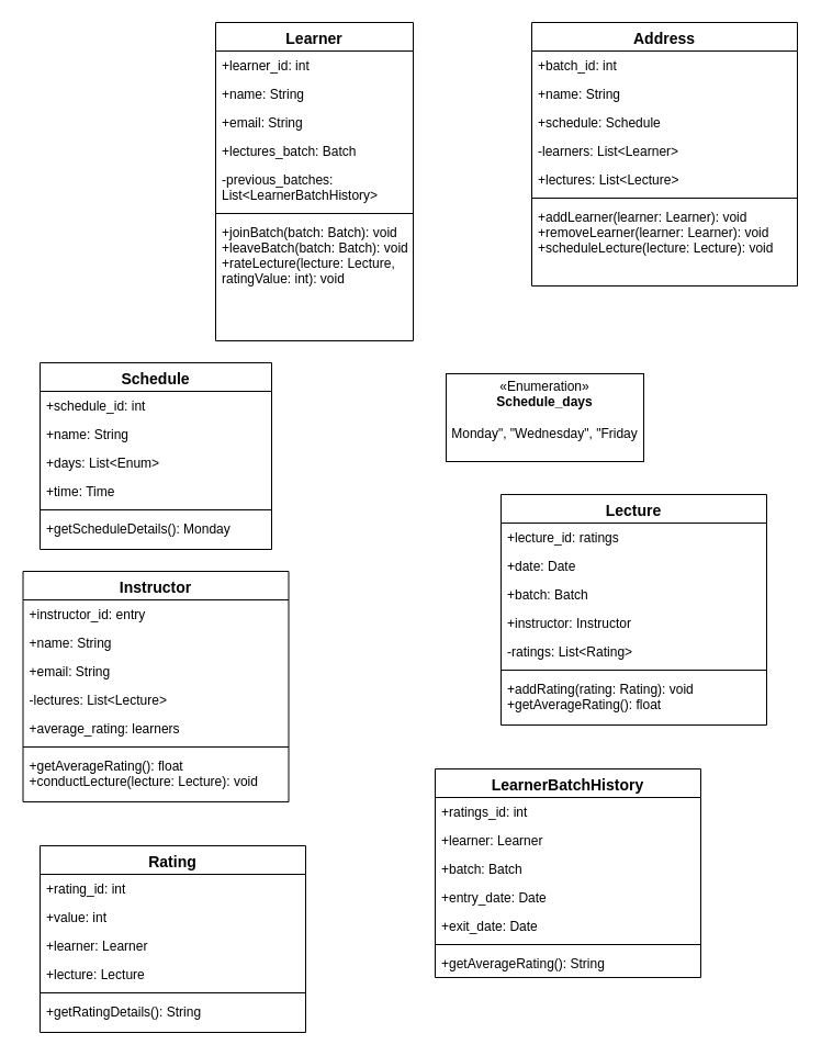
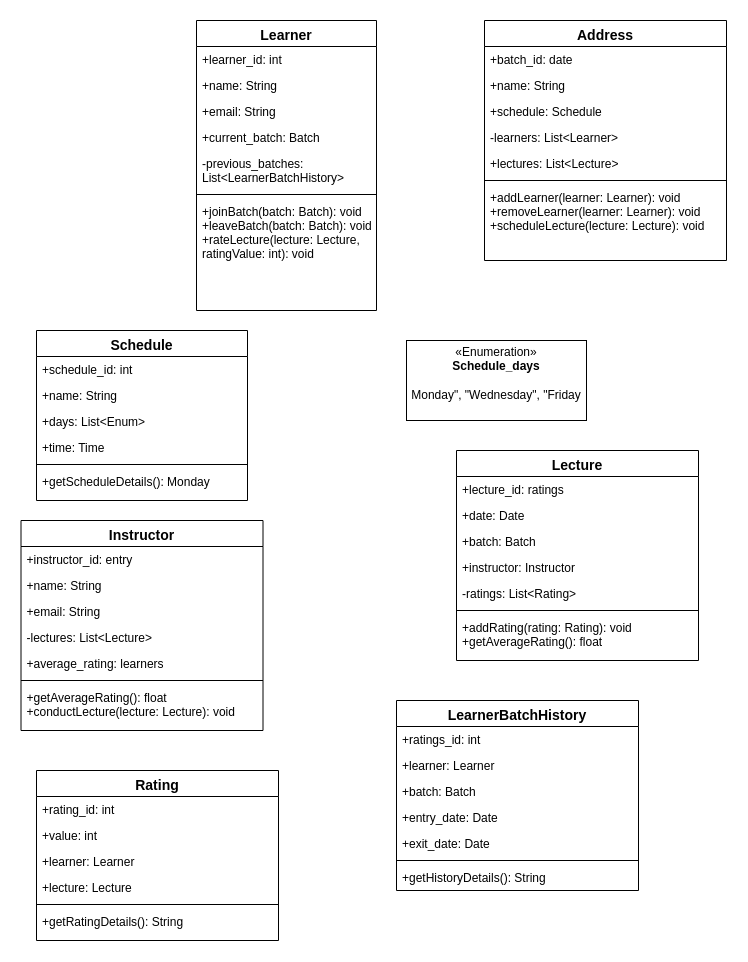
  <mxCell id="0" />
  <mxCell id="1" parent="0" />
  <mxCell id="2" value="Learner" style="swimlane;fontStyle=1;align=center;verticalAlign=top;childLayout=stackLayout;horizontal=1;startSize=26;horizontalStack=0;resizeParent=1;resizeLast=0;collapsible=1;marginBottom=0;rounded=0;shadow=0;strokeWidth=1;fontSize=14;" parent="1" vertex="1"><mxGeometry x="196" y="20" width="180" height="290" as="geometry"><mxRectangle x="230" y="140" width="160" height="26" as="alternateBounds" /></mxGeometry></mxCell>
  <mxCell id="3" value="+learner_id: int" style="text;align=left;verticalAlign=top;spacingLeft=4;spacingRight=4;overflow=hidden;rotatable=0;points=[[0,0.5],[1,0.5]];portConstraint=eastwest;" parent="2" vertex="1"><mxGeometry y="26" width="180" height="26" as="geometry" /></mxCell>
  <mxCell id="4" value="+name: String" style="text;align=left;verticalAlign=top;spacingLeft=4;spacingRight=4;overflow=hidden;rotatable=0;points=[[0,0.5],[1,0.5]];portConstraint=eastwest;rounded=0;shadow=0;html=0;" parent="2" vertex="1"><mxGeometry y="52" width="180" height="26" as="geometry" /></mxCell>
  <mxCell id="5" value="+email: String" style="text;align=left;verticalAlign=top;spacingLeft=4;spacingRight=4;overflow=hidden;rotatable=0;points=[[0,0.5],[1,0.5]];portConstraint=eastwest;rounded=0;shadow=0;html=0;" parent="2" vertex="1"><mxGeometry y="78" width="180" height="26" as="geometry" /></mxCell>
- <mxCell id="6" value="+lectures_batch: Batch" style="text;align=left;verticalAlign=top;spacingLeft=4;spacingRight=4;overflow=hidden;rotatable=0;points=[[0,0.5],[1,0.5]];portConstraint=eastwest;rounded=0;shadow=0;html=0;" vertex="1" parent="2"><mxGeometry y="104" width="180" height="26" as="geometry" /></mxCell>
+ <mxCell id="6" value="+current_batch: Batch" style="text;align=left;verticalAlign=top;spacingLeft=4;spacingRight=4;overflow=hidden;rotatable=0;points=[[0,0.5],[1,0.5]];portConstraint=eastwest;rounded=0;shadow=0;html=0;" vertex="1" parent="2"><mxGeometry y="104" width="180" height="26" as="geometry" /></mxCell>
  <mxCell id="7" value="-previous_batches: &#10;List&lt;LearnerBatchHistory&gt;" style="text;align=left;verticalAlign=top;spacingLeft=4;spacingRight=4;overflow=hidden;rotatable=0;points=[[0,0.5],[1,0.5]];portConstraint=eastwest;rounded=0;shadow=0;html=0;" vertex="1" parent="2"><mxGeometry y="130" width="180" height="40" as="geometry" /></mxCell>
  <mxCell id="8" value="" style="line;html=1;strokeWidth=1;align=left;verticalAlign=middle;spacingTop=-1;spacingLeft=3;spacingRight=3;rotatable=0;labelPosition=right;points=[];portConstraint=eastwest;" parent="2" vertex="1"><mxGeometry y="170" width="180" height="8" as="geometry" /></mxCell>
  <mxCell id="9" value="+joinBatch(batch: Batch): void&#10;+leaveBatch(batch: Batch): void&#10;+rateLecture(lecture: Lecture,&#10;ratingValue: int): void" style="text;align=left;verticalAlign=top;spacingLeft=4;spacingRight=4;overflow=hidden;rotatable=0;points=[[0,0.5],[1,0.5]];portConstraint=eastwest;" parent="2" vertex="1"><mxGeometry y="178" width="180" height="72" as="geometry" /></mxCell>
  <mxCell id="10" value="Address" style="swimlane;fontStyle=1;align=center;verticalAlign=top;childLayout=stackLayout;horizontal=1;startSize=26;horizontalStack=0;resizeParent=1;resizeLast=0;collapsible=1;marginBottom=0;rounded=0;shadow=0;strokeWidth=1;fontSize=14;" parent="1" vertex="1"><mxGeometry x="484" y="20" width="242" height="240" as="geometry"><mxRectangle x="550" y="140" width="160" height="26" as="alternateBounds" /></mxGeometry></mxCell>
- <mxCell id="11" value="+batch_id: int" style="text;align=left;verticalAlign=top;spacingLeft=4;spacingRight=4;overflow=hidden;rotatable=0;points=[[0,0.5],[1,0.5]];portConstraint=eastwest;" parent="10" vertex="1"><mxGeometry y="26" width="242" height="26" as="geometry" /></mxCell>
+ <mxCell id="11" value="+batch_id: date" style="text;align=left;verticalAlign=top;spacingLeft=4;spacingRight=4;overflow=hidden;rotatable=0;points=[[0,0.5],[1,0.5]];portConstraint=eastwest;" parent="10" vertex="1"><mxGeometry y="26" width="242" height="26" as="geometry" /></mxCell>
  <mxCell id="12" value="+name: String" style="text;align=left;verticalAlign=top;spacingLeft=4;spacingRight=4;overflow=hidden;rotatable=0;points=[[0,0.5],[1,0.5]];portConstraint=eastwest;rounded=0;shadow=0;html=0;" parent="10" vertex="1"><mxGeometry y="52" width="242" height="26" as="geometry" /></mxCell>
  <mxCell id="13" value="+schedule: Schedule" style="text;align=left;verticalAlign=top;spacingLeft=4;spacingRight=4;overflow=hidden;rotatable=0;points=[[0,0.5],[1,0.5]];portConstraint=eastwest;rounded=0;shadow=0;html=0;" parent="10" vertex="1"><mxGeometry y="78" width="242" height="26" as="geometry" /></mxCell>
  <mxCell id="14" value="-learners: List&lt;Learner&gt;" style="text;align=left;verticalAlign=top;spacingLeft=4;spacingRight=4;overflow=hidden;rotatable=0;points=[[0,0.5],[1,0.5]];portConstraint=eastwest;rounded=0;shadow=0;html=0;" parent="10" vertex="1"><mxGeometry y="104" width="242" height="26" as="geometry" /></mxCell>
  <mxCell id="15" value="+lectures: List&lt;Lecture&gt;" style="text;align=left;verticalAlign=top;spacingLeft=4;spacingRight=4;overflow=hidden;rotatable=0;points=[[0,0.5],[1,0.5]];portConstraint=eastwest;rounded=0;shadow=0;html=0;" parent="10" vertex="1"><mxGeometry y="130" width="242" height="26" as="geometry" /></mxCell>
  <mxCell id="16" value="" style="line;html=1;strokeWidth=1;align=left;verticalAlign=middle;spacingTop=-1;spacingLeft=3;spacingRight=3;rotatable=0;labelPosition=right;points=[];portConstraint=eastwest;" parent="10" vertex="1"><mxGeometry y="156" width="242" height="8" as="geometry" /></mxCell>
  <mxCell id="17" value="+addLearner(learner: Learner): void&#10;+removeLearner(learner: Learner): void&#10;+scheduleLecture(lecture: Lecture): void" style="text;align=left;verticalAlign=top;spacingLeft=4;spacingRight=4;overflow=hidden;rotatable=0;points=[[0,0.5],[1,0.5]];portConstraint=eastwest;" parent="10" vertex="1"><mxGeometry y="164" width="242" height="76" as="geometry" /></mxCell>
  <mxCell id="18" value="Schedule" style="swimlane;fontStyle=1;align=center;verticalAlign=top;childLayout=stackLayout;horizontal=1;startSize=26;horizontalStack=0;resizeParent=1;resizeLast=0;collapsible=1;marginBottom=0;rounded=0;shadow=0;strokeWidth=1;fontSize=14;" vertex="1" parent="1"><mxGeometry x="36" y="330" width="211" height="170" as="geometry"><mxRectangle x="550" y="140" width="160" height="26" as="alternateBounds" /></mxGeometry></mxCell>
  <mxCell id="19" value="+schedule_id: int" style="text;align=left;verticalAlign=top;spacingLeft=4;spacingRight=4;overflow=hidden;rotatable=0;points=[[0,0.5],[1,0.5]];portConstraint=eastwest;" vertex="1" parent="18"><mxGeometry y="26" width="211" height="26" as="geometry" /></mxCell>
  <mxCell id="20" value="+name: String" style="text;align=left;verticalAlign=top;spacingLeft=4;spacingRight=4;overflow=hidden;rotatable=0;points=[[0,0.5],[1,0.5]];portConstraint=eastwest;rounded=0;shadow=0;html=0;" vertex="1" parent="18"><mxGeometry y="52" width="211" height="26" as="geometry" /></mxCell>
  <mxCell id="21" value="+days: List&lt;Enum&gt; " style="text;align=left;verticalAlign=top;spacingLeft=4;spacingRight=4;overflow=hidden;rotatable=0;points=[[0,0.5],[1,0.5]];portConstraint=eastwest;rounded=0;shadow=0;html=0;" vertex="1" parent="18"><mxGeometry y="78" width="211" height="26" as="geometry" /></mxCell>
  <mxCell id="22" value="+time: Time" style="text;align=left;verticalAlign=top;spacingLeft=4;spacingRight=4;overflow=hidden;rotatable=0;points=[[0,0.5],[1,0.5]];portConstraint=eastwest;rounded=0;shadow=0;html=0;" vertex="1" parent="18"><mxGeometry y="104" width="211" height="26" as="geometry" /></mxCell>
  <mxCell id="23" value="" style="line;html=1;strokeWidth=1;align=left;verticalAlign=middle;spacingTop=-1;spacingLeft=3;spacingRight=3;rotatable=0;labelPosition=right;points=[];portConstraint=eastwest;" vertex="1" parent="18"><mxGeometry y="130" width="211" height="8" as="geometry" /></mxCell>
  <mxCell id="24" value="+getScheduleDetails(): Monday" style="text;align=left;verticalAlign=top;spacingLeft=4;spacingRight=4;overflow=hidden;rotatable=0;points=[[0,0.5],[1,0.5]];portConstraint=eastwest;" vertex="1" parent="18"><mxGeometry y="138" width="211" height="32" as="geometry" /></mxCell>
  <mxCell id="25" value="«Enumeration»&lt;br&gt;&lt;b&gt;Schedule_days&lt;br&gt;&lt;br&gt;&lt;/b&gt;Monday&quot;, &quot;Wednesday&quot;, &quot;Friday&lt;b&gt;&lt;br&gt;&lt;br&gt;&lt;/b&gt;" style="html=1;whiteSpace=wrap;" vertex="1" parent="1"><mxGeometry x="406" y="340" width="180" height="80" as="geometry" /></mxCell>
  <mxCell id="26" value="Lecture" style="swimlane;fontStyle=1;align=center;verticalAlign=top;childLayout=stackLayout;horizontal=1;startSize=26;horizontalStack=0;resizeParent=1;resizeLast=0;collapsible=1;marginBottom=0;rounded=0;shadow=0;strokeWidth=1;fontSize=14;" vertex="1" parent="1"><mxGeometry x="456" y="450" width="242" height="210" as="geometry"><mxRectangle x="550" y="140" width="160" height="26" as="alternateBounds" /></mxGeometry></mxCell>
  <mxCell id="27" value="+lecture_id: ratings" style="text;align=left;verticalAlign=top;spacingLeft=4;spacingRight=4;overflow=hidden;rotatable=0;points=[[0,0.5],[1,0.5]];portConstraint=eastwest;" vertex="1" parent="26"><mxGeometry y="26" width="242" height="26" as="geometry" /></mxCell>
  <mxCell id="28" value="+date: Date" style="text;align=left;verticalAlign=top;spacingLeft=4;spacingRight=4;overflow=hidden;rotatable=0;points=[[0,0.5],[1,0.5]];portConstraint=eastwest;rounded=0;shadow=0;html=0;" vertex="1" parent="26"><mxGeometry y="52" width="242" height="26" as="geometry" /></mxCell>
  <mxCell id="29" value="+batch: Batch" style="text;align=left;verticalAlign=top;spacingLeft=4;spacingRight=4;overflow=hidden;rotatable=0;points=[[0,0.5],[1,0.5]];portConstraint=eastwest;rounded=0;shadow=0;html=0;" vertex="1" parent="26"><mxGeometry y="78" width="242" height="26" as="geometry" /></mxCell>
  <mxCell id="30" value="+instructor: Instructor" style="text;align=left;verticalAlign=top;spacingLeft=4;spacingRight=4;overflow=hidden;rotatable=0;points=[[0,0.5],[1,0.5]];portConstraint=eastwest;rounded=0;shadow=0;html=0;" vertex="1" parent="26"><mxGeometry y="104" width="242" height="26" as="geometry" /></mxCell>
  <mxCell id="31" value="-ratings: List&lt;Rating&gt;" style="text;align=left;verticalAlign=top;spacingLeft=4;spacingRight=4;overflow=hidden;rotatable=0;points=[[0,0.5],[1,0.5]];portConstraint=eastwest;rounded=0;shadow=0;html=0;" vertex="1" parent="26"><mxGeometry y="130" width="242" height="26" as="geometry" /></mxCell>
  <mxCell id="32" value="" style="line;html=1;strokeWidth=1;align=left;verticalAlign=middle;spacingTop=-1;spacingLeft=3;spacingRight=3;rotatable=0;labelPosition=right;points=[];portConstraint=eastwest;" vertex="1" parent="26"><mxGeometry y="156" width="242" height="8" as="geometry" /></mxCell>
  <mxCell id="33" value="+addRating(rating: Rating): void&#10;+getAverageRating(): float" style="text;align=left;verticalAlign=top;spacingLeft=4;spacingRight=4;overflow=hidden;rotatable=0;points=[[0,0.5],[1,0.5]];portConstraint=eastwest;" vertex="1" parent="26"><mxGeometry y="164" width="242" height="46" as="geometry" /></mxCell>
  <mxCell id="34" value="Instructor" style="swimlane;fontStyle=1;align=center;verticalAlign=top;childLayout=stackLayout;horizontal=1;startSize=26;horizontalStack=0;resizeParent=1;resizeLast=0;collapsible=1;marginBottom=0;rounded=0;shadow=0;strokeWidth=1;fontSize=14;" vertex="1" parent="1"><mxGeometry x="20.5" y="520" width="242" height="210" as="geometry"><mxRectangle x="550" y="140" width="160" height="26" as="alternateBounds" /></mxGeometry></mxCell>
  <mxCell id="35" value="+instructor_id: entry" style="text;align=left;verticalAlign=top;spacingLeft=4;spacingRight=4;overflow=hidden;rotatable=0;points=[[0,0.5],[1,0.5]];portConstraint=eastwest;" vertex="1" parent="34"><mxGeometry y="26" width="242" height="26" as="geometry" /></mxCell>
  <mxCell id="36" value="+name: String" style="text;align=left;verticalAlign=top;spacingLeft=4;spacingRight=4;overflow=hidden;rotatable=0;points=[[0,0.5],[1,0.5]];portConstraint=eastwest;rounded=0;shadow=0;html=0;" vertex="1" parent="34"><mxGeometry y="52" width="242" height="26" as="geometry" /></mxCell>
  <mxCell id="37" value="+email: String" style="text;align=left;verticalAlign=top;spacingLeft=4;spacingRight=4;overflow=hidden;rotatable=0;points=[[0,0.5],[1,0.5]];portConstraint=eastwest;rounded=0;shadow=0;html=0;" vertex="1" parent="34"><mxGeometry y="78" width="242" height="26" as="geometry" /></mxCell>
  <mxCell id="38" value="-lectures: List&lt;Lecture&gt;" style="text;align=left;verticalAlign=top;spacingLeft=4;spacingRight=4;overflow=hidden;rotatable=0;points=[[0,0.5],[1,0.5]];portConstraint=eastwest;rounded=0;shadow=0;html=0;" vertex="1" parent="34"><mxGeometry y="104" width="242" height="26" as="geometry" /></mxCell>
  <mxCell id="39" value="+average_rating: learners" style="text;align=left;verticalAlign=top;spacingLeft=4;spacingRight=4;overflow=hidden;rotatable=0;points=[[0,0.5],[1,0.5]];portConstraint=eastwest;rounded=0;shadow=0;html=0;" vertex="1" parent="34"><mxGeometry y="130" width="242" height="26" as="geometry" /></mxCell>
  <mxCell id="40" value="" style="line;html=1;strokeWidth=1;align=left;verticalAlign=middle;spacingTop=-1;spacingLeft=3;spacingRight=3;rotatable=0;labelPosition=right;points=[];portConstraint=eastwest;" vertex="1" parent="34"><mxGeometry y="156" width="242" height="8" as="geometry" /></mxCell>
  <mxCell id="41" value="+getAverageRating(): float&#10;+conductLecture(lecture: Lecture): void" style="text;align=left;verticalAlign=top;spacingLeft=4;spacingRight=4;overflow=hidden;rotatable=0;points=[[0,0.5],[1,0.5]];portConstraint=eastwest;" vertex="1" parent="34"><mxGeometry y="164" width="242" height="46" as="geometry" /></mxCell>
  <mxCell id="42" value="Rating" style="swimlane;fontStyle=1;align=center;verticalAlign=top;childLayout=stackLayout;horizontal=1;startSize=26;horizontalStack=0;resizeParent=1;resizeLast=0;collapsible=1;marginBottom=0;rounded=0;shadow=0;strokeWidth=1;fontSize=14;" vertex="1" parent="1"><mxGeometry x="36" y="770" width="242" height="170" as="geometry"><mxRectangle x="550" y="140" width="160" height="26" as="alternateBounds" /></mxGeometry></mxCell>
  <mxCell id="43" value="+rating_id: int" style="text;align=left;verticalAlign=top;spacingLeft=4;spacingRight=4;overflow=hidden;rotatable=0;points=[[0,0.5],[1,0.5]];portConstraint=eastwest;" vertex="1" parent="42"><mxGeometry y="26" width="242" height="26" as="geometry" /></mxCell>
  <mxCell id="44" value="+value: int" style="text;align=left;verticalAlign=top;spacingLeft=4;spacingRight=4;overflow=hidden;rotatable=0;points=[[0,0.5],[1,0.5]];portConstraint=eastwest;rounded=0;shadow=0;html=0;" vertex="1" parent="42"><mxGeometry y="52" width="242" height="26" as="geometry" /></mxCell>
  <mxCell id="45" value="+learner: Learner" style="text;align=left;verticalAlign=top;spacingLeft=4;spacingRight=4;overflow=hidden;rotatable=0;points=[[0,0.5],[1,0.5]];portConstraint=eastwest;rounded=0;shadow=0;html=0;" vertex="1" parent="42"><mxGeometry y="78" width="242" height="26" as="geometry" /></mxCell>
  <mxCell id="46" value="+lecture: Lecture" style="text;align=left;verticalAlign=top;spacingLeft=4;spacingRight=4;overflow=hidden;rotatable=0;points=[[0,0.5],[1,0.5]];portConstraint=eastwest;rounded=0;shadow=0;html=0;" vertex="1" parent="42"><mxGeometry y="104" width="242" height="26" as="geometry" /></mxCell>
  <mxCell id="47" value="" style="line;html=1;strokeWidth=1;align=left;verticalAlign=middle;spacingTop=-1;spacingLeft=3;spacingRight=3;rotatable=0;labelPosition=right;points=[];portConstraint=eastwest;" vertex="1" parent="42"><mxGeometry y="130" width="242" height="8" as="geometry" /></mxCell>
  <mxCell id="48" value="+getRatingDetails(): String" style="text;align=left;verticalAlign=top;spacingLeft=4;spacingRight=4;overflow=hidden;rotatable=0;points=[[0,0.5],[1,0.5]];portConstraint=eastwest;" vertex="1" parent="42"><mxGeometry y="138" width="242" height="32" as="geometry" /></mxCell>
  <mxCell id="49" value="LearnerBatchHistory" style="swimlane;fontStyle=1;align=center;verticalAlign=top;childLayout=stackLayout;horizontal=1;startSize=26;horizontalStack=0;resizeParent=1;resizeLast=0;collapsible=1;marginBottom=0;rounded=0;shadow=0;strokeWidth=1;fontSize=14;" vertex="1" parent="1"><mxGeometry x="396" y="700" width="242" height="190" as="geometry"><mxRectangle x="550" y="140" width="160" height="26" as="alternateBounds" /></mxGeometry></mxCell>
  <mxCell id="50" value="+ratings_id: int" style="text;align=left;verticalAlign=top;spacingLeft=4;spacingRight=4;overflow=hidden;rotatable=0;points=[[0,0.5],[1,0.5]];portConstraint=eastwest;" vertex="1" parent="49"><mxGeometry y="26" width="242" height="26" as="geometry" /></mxCell>
  <mxCell id="51" value="+learner: Learner" style="text;align=left;verticalAlign=top;spacingLeft=4;spacingRight=4;overflow=hidden;rotatable=0;points=[[0,0.5],[1,0.5]];portConstraint=eastwest;rounded=0;shadow=0;html=0;" vertex="1" parent="49"><mxGeometry y="52" width="242" height="26" as="geometry" /></mxCell>
  <mxCell id="52" value="+batch: Batch" style="text;align=left;verticalAlign=top;spacingLeft=4;spacingRight=4;overflow=hidden;rotatable=0;points=[[0,0.5],[1,0.5]];portConstraint=eastwest;rounded=0;shadow=0;html=0;" vertex="1" parent="49"><mxGeometry y="78" width="242" height="26" as="geometry" /></mxCell>
  <mxCell id="53" value="+entry_date: Date" style="text;align=left;verticalAlign=top;spacingLeft=4;spacingRight=4;overflow=hidden;rotatable=0;points=[[0,0.5],[1,0.5]];portConstraint=eastwest;rounded=0;shadow=0;html=0;" vertex="1" parent="49"><mxGeometry y="104" width="242" height="26" as="geometry" /></mxCell>
  <mxCell id="54" value="+exit_date: Date" style="text;align=left;verticalAlign=top;spacingLeft=4;spacingRight=4;overflow=hidden;rotatable=0;points=[[0,0.5],[1,0.5]];portConstraint=eastwest;rounded=0;shadow=0;html=0;" vertex="1" parent="49"><mxGeometry y="130" width="242" height="26" as="geometry" /></mxCell>
  <mxCell id="55" value="" style="line;html=1;strokeWidth=1;align=left;verticalAlign=middle;spacingTop=-1;spacingLeft=3;spacingRight=3;rotatable=0;labelPosition=right;points=[];portConstraint=eastwest;" vertex="1" parent="49"><mxGeometry y="156" width="242" height="8" as="geometry" /></mxCell>
- <mxCell id="56" value="+getAverageRating(): String" style="text;align=left;verticalAlign=top;spacingLeft=4;spacingRight=4;overflow=hidden;rotatable=0;points=[[0,0.5],[1,0.5]];portConstraint=eastwest;" vertex="1" parent="49"><mxGeometry y="164" width="242" height="26" as="geometry" /></mxCell>
+ <mxCell id="56" value="+getHistoryDetails(): String" style="text;align=left;verticalAlign=top;spacingLeft=4;spacingRight=4;overflow=hidden;rotatable=0;points=[[0,0.5],[1,0.5]];portConstraint=eastwest;" vertex="1" parent="49"><mxGeometry y="164" width="242" height="26" as="geometry" /></mxCell>
